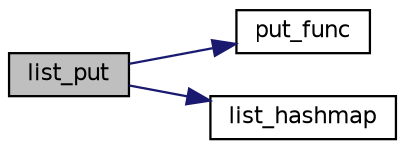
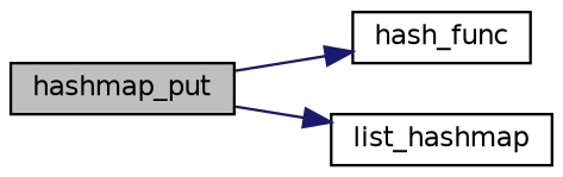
  digraph {
    rankdir=LR
    node [color=black fillcolor=white fontname=Helvetica fontsize=10 shape=record style=filled]
    edge [color=midnightblue fontname=Helvetica fontsize=10 labelfontname=Helvetica labelfontsize=10 style=solid]
-   n1 [fillcolor=grey75 fontcolor=black height=0.2 label=list_put width=0.4]
-   n2 [height=0.2 label=put_func width=0.4]
+   n1 [fillcolor=grey75 fontcolor=black height=0.2 label=hashmap_put width=0.4]
+   n2 [height=0.2 label=hash_func width=0.4]
    n3 [height=0.2 label=list_hashmap width=0.4]
    n1 -> n2
    n1 -> n3
  }
